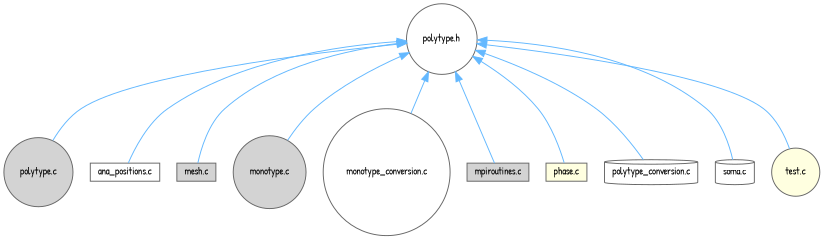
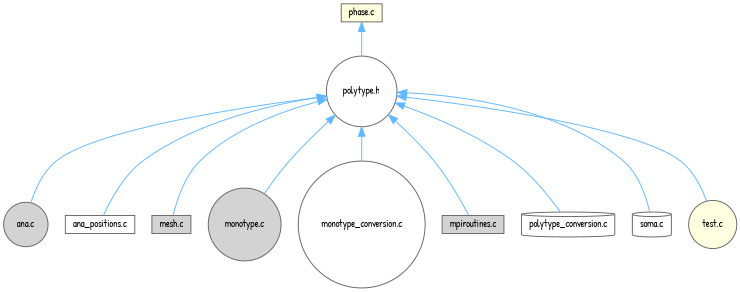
  digraph {
    fontname="Patrick Hand"
    node [color=grey40 fillcolor=white fontname="Patrick Hand" fontsize=10 shape=circle style=filled]
    edge [color=steelblue1 dir=back fontname="Patrick Hand" fontsize=10 labelfontname=Helvetica labelfontsize=10 style=solid]
    n1 [color=gray40 fontcolor=black height=0.2 label="polytype.h" width=0.4]
-   n2 [fillcolor=lightgrey height=0.2 label="polytype.c" width=0.4]
+   n2 [fillcolor=lightgrey height=0.2 label="ana.c" width=0.4]
    n3 [height=0.2 label="ana_positions.c" shape=box width=0.4]
    n4 [fillcolor=lightgrey height=0.2 label="mesh.c" shape=box width=0.4]
    n5 [fillcolor=lightgrey height=0.2 label="monotype.c" width=0.4]
    n6 [height=0.2 label="monotype_conversion.c" width=0.4]
    n7 [fillcolor=lightgrey height=0.2 label="mpiroutines.c" shape=box width=0.4]
    n8 [fillcolor=lightyellow height=0.2 label="phase.c" shape=box width=0.4]
    n9 [height=0.2 label="polytype_conversion.c" shape=cylinder width=0.4]
    n10 [height=0.2 label="soma.c" shape=cylinder width=0.4]
    n11 [fillcolor=lightyellow height=0.2 label="test.c" width=0.4]
    n1 -> n2
    n1 -> n3
    n1 -> n4
    n1 -> n5
    n1 -> n6
    n1 -> n7
-   n1 -> n8
+   n8 -> n1
    n1 -> n9
    n1 -> n10
    n1 -> n11
  }
